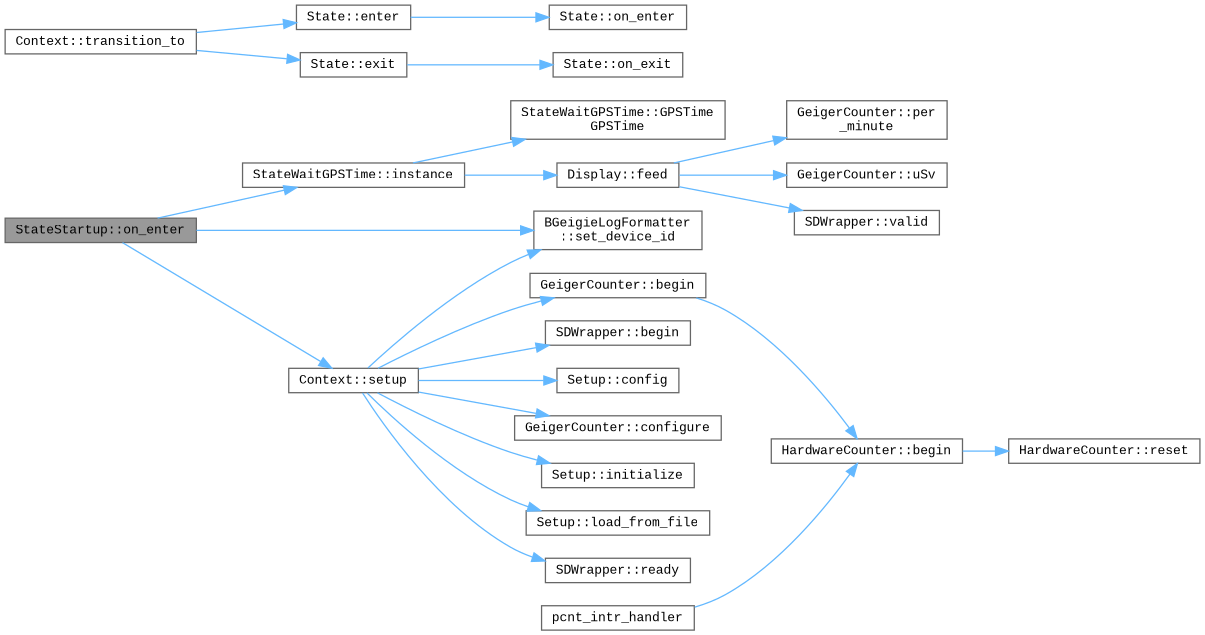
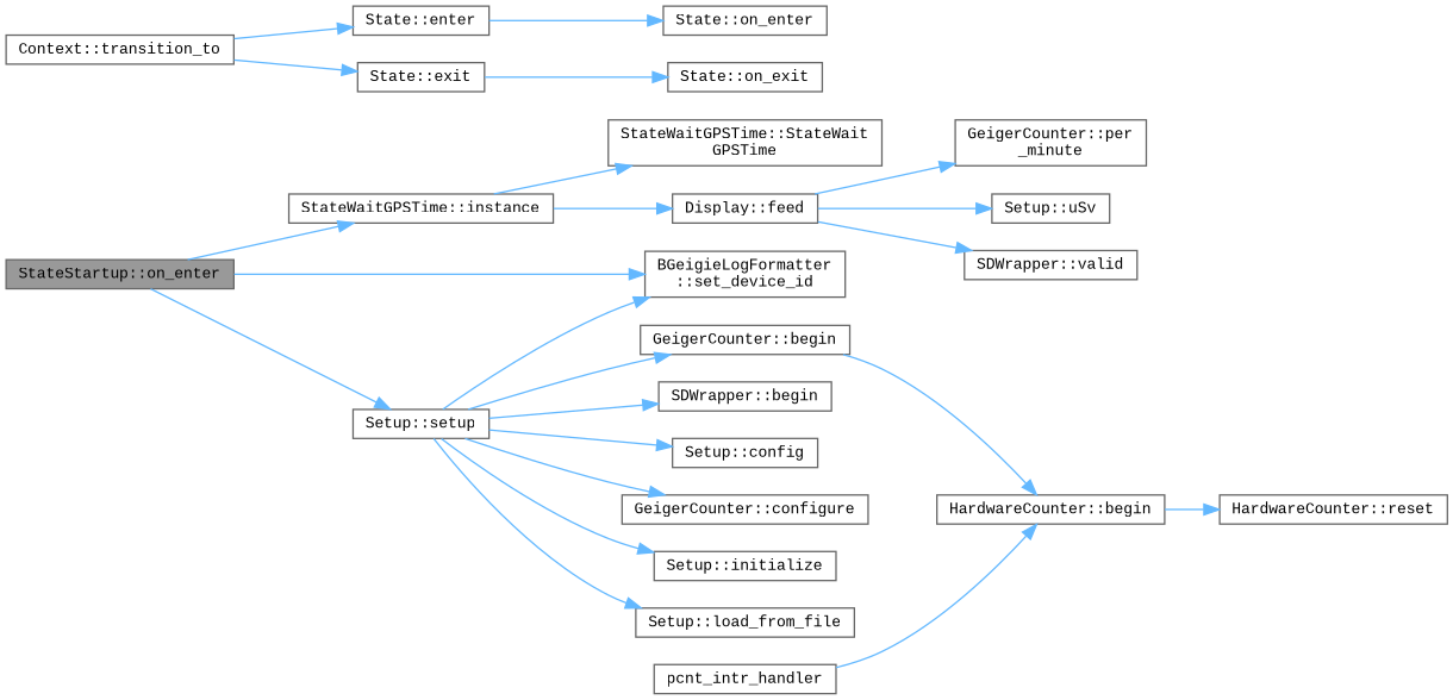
  digraph {
    fontname="Liberation Mono"
    rankdir=LR
    node [color=grey40 fillcolor=white fontname="Liberation Mono" fontsize=10 shape=box style=filled]
    edge [color=steelblue1 fontname="Liberation Mono" fontsize=10 labelfontname=Helvetica labelfontsize=10 style=solid]
    n1 [color=gray40 fillcolor=grey60 fontcolor=black height=0.2 label="StateStartup::on_enter" width=0.4]
    n2 [height=0.2 label="StateWaitGPSTime::instance" width=0.4]
-   n3 [height=0.2 label="Context::setup" width=0.4]
+   n3 [height=0.2 label="Setup::setup" width=0.4]
    n4 [height=0.2 label="BGeigieLogFormatter\l::set_device_id" width=0.4]
-   n5 [height=0.2 label="StateWaitGPSTime::GPSTime\lGPSTime" width=0.4]
+   n5 [height=0.2 label="StateWaitGPSTime::StateWait\lGPSTime" width=0.4]
    n6 [height=0.2 label="Display::feed" width=0.4]
    n7 [height=0.2 label="GeigerCounter::begin" width=0.4]
    n8 [height=0.2 label="SDWrapper::begin" width=0.4]
    n9 [height=0.2 label="Setup::config" width=0.4]
    n10 [height=0.2 label="GeigerCounter::configure" width=0.4]
    n11 [height=0.2 label="Setup::initialize" width=0.4]
    n12 [height=0.2 label="Setup::load_from_file" width=0.4]
-   n13 [height=0.2 label="SDWrapper::ready" width=0.4]
    n14 [height=0.2 label="Context::transition_to" width=0.4]
    n15 [height=0.2 label="State::enter" width=0.4]
    n16 [height=0.2 label="State::exit" width=0.4]
    n17 [height=0.2 label="HardwareCounter::begin" width=0.4]
    n18 [height=0.2 label="GeigerCounter::per\l_minute" width=0.4]
-   n19 [height=0.2 label="GeigerCounter::uSv" width=0.4]
+   n19 [height=0.2 label="Setup::uSv" width=0.4]
    n20 [height=0.2 label="SDWrapper::valid" width=0.4]
    n21 [height=0.2 label="HardwareCounter::reset" width=0.4]
    n22 [height=0.2 label=pcnt_intr_handler width=0.4]
    n23 [height=0.2 label="State::on_enter" width=0.4]
    n24 [height=0.2 label="State::on_exit" width=0.4]
    n1 -> n2
    n1 -> n3
    n1 -> n4
    n2 -> n5
    n2 -> n6
    n3 -> n4
    n3 -> n7
    n3 -> n8
    n3 -> n9
    n3 -> n10
    n3 -> n11
    n3 -> n12
-   n3 -> n13
    n6 -> n18
    n6 -> n19
    n6 -> n20
    n7 -> n17
    n14 -> n15
    n14 -> n16
    n15 -> n23
    n16 -> n24
    n17 -> n21
    n22 -> n17
  }
